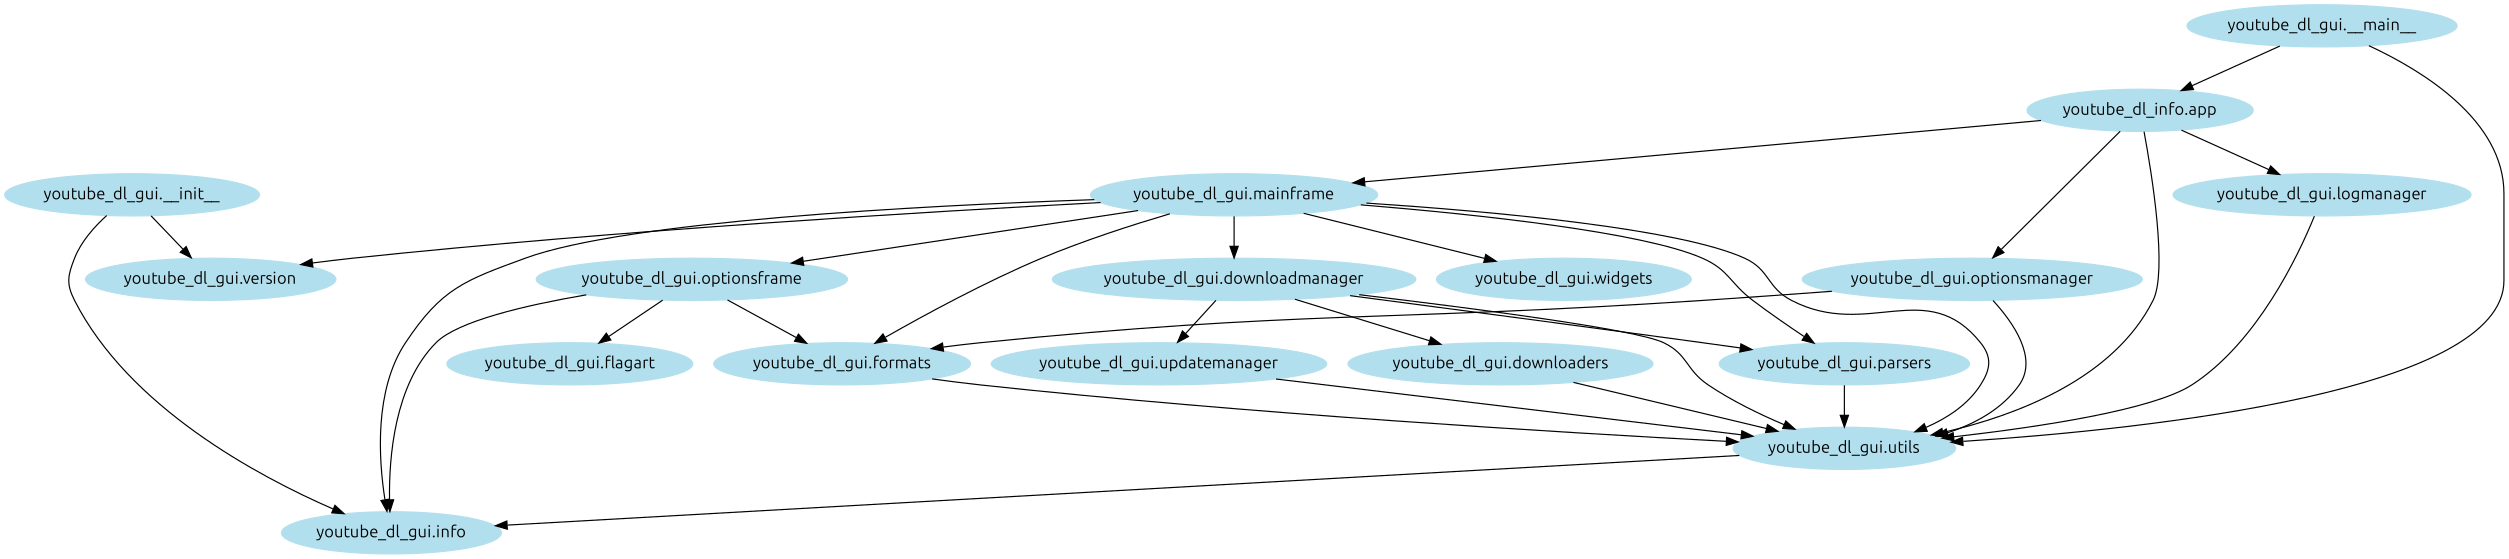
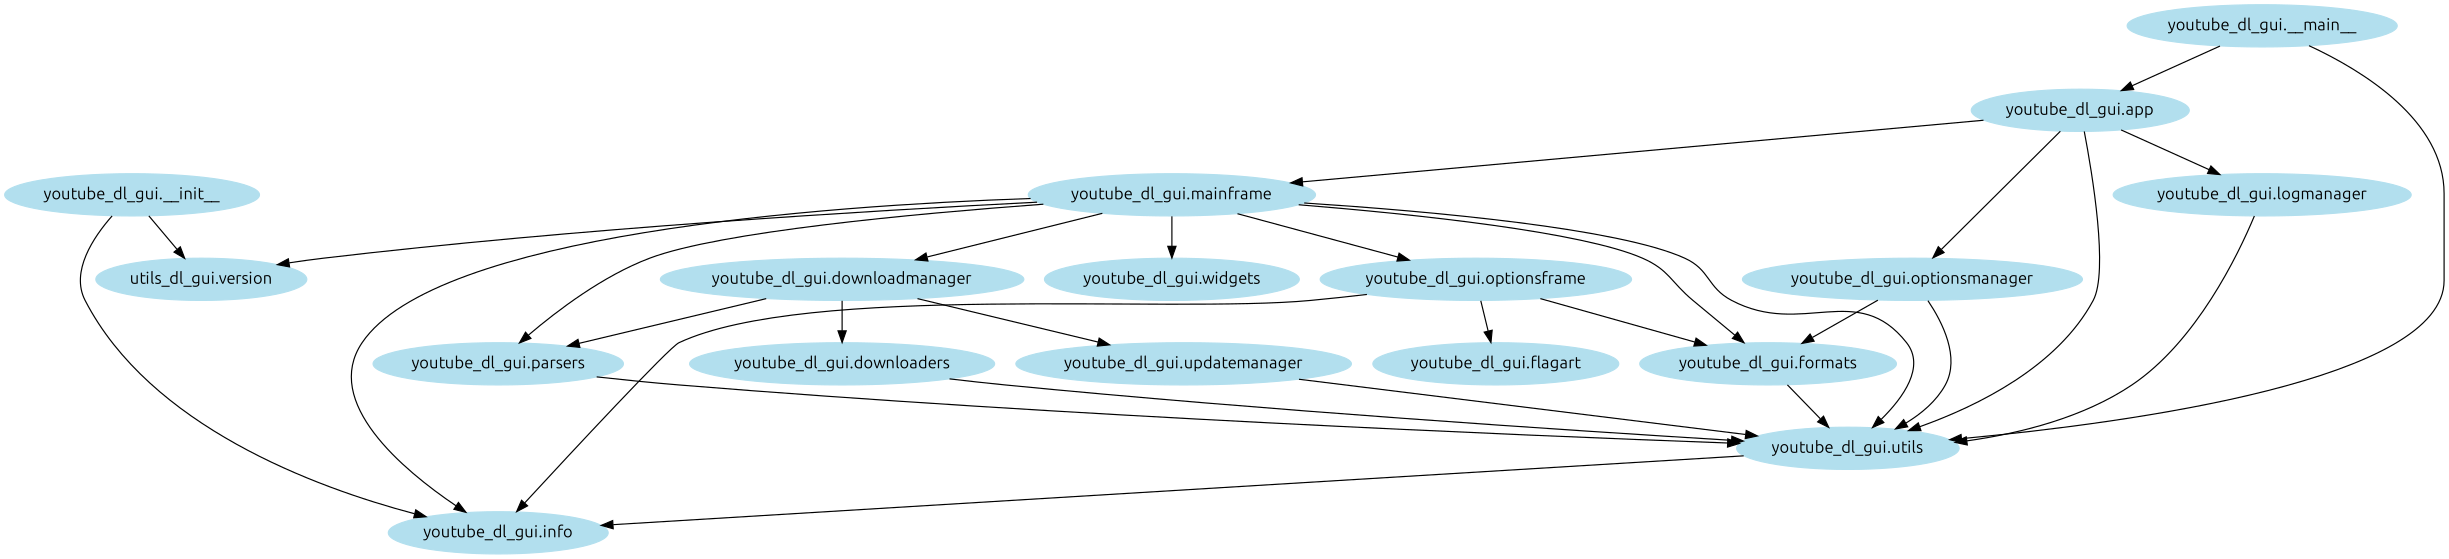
  digraph {
    fontname=Ubuntu
    node [color=lightblue2 fontname=Ubuntu style=filled]
    edge [fontname=Ubuntu]
-   "youtube_dl_gui.app" [label="youtube_dl_info.app"]
+   "youtube_dl_gui.app"
    "youtube_dl_gui.logmanager"
    "youtube_dl_gui.mainframe"
    "youtube_dl_gui.optionsmanager"
    "youtube_dl_gui.utils"
    "youtube_dl_gui.info"
    "youtube_dl_gui.downloadmanager"
    "youtube_dl_gui.parsers"
    "youtube_dl_gui.formats"
    "youtube_dl_gui.optionsframe"
-   "youtube_dl_gui.version"
+   "youtube_dl_gui.version" [label="utils_dl_gui.version"]
    "youtube_dl_gui.widgets"
    "youtube_dl_gui.updatemanager"
    "youtube_dl_gui.downloaders"
    "youtube_dl_gui.flagart"
    "youtube_dl_gui.__init__"
    "youtube_dl_gui.__main__"
    "youtube_dl_gui.app" -> "youtube_dl_gui.logmanager"
    "youtube_dl_gui.app" -> "youtube_dl_gui.mainframe"
    "youtube_dl_gui.app" -> "youtube_dl_gui.optionsmanager"
    "youtube_dl_gui.app" -> "youtube_dl_gui.utils"
    "youtube_dl_gui.logmanager" -> "youtube_dl_gui.utils"
    "youtube_dl_gui.mainframe" -> "youtube_dl_gui.utils"
    "youtube_dl_gui.mainframe" -> "youtube_dl_gui.info"
    "youtube_dl_gui.mainframe" -> "youtube_dl_gui.downloadmanager"
    "youtube_dl_gui.mainframe" -> "youtube_dl_gui.parsers"
    "youtube_dl_gui.mainframe" -> "youtube_dl_gui.formats"
    "youtube_dl_gui.mainframe" -> "youtube_dl_gui.optionsframe"
    "youtube_dl_gui.mainframe" -> "youtube_dl_gui.version"
    "youtube_dl_gui.mainframe" -> "youtube_dl_gui.widgets"
    "youtube_dl_gui.optionsmanager" -> "youtube_dl_gui.utils"
    "youtube_dl_gui.optionsmanager" -> "youtube_dl_gui.formats"
    "youtube_dl_gui.utils" -> "youtube_dl_gui.info"
-   "youtube_dl_gui.downloadmanager" -> "youtube_dl_gui.utils"
    "youtube_dl_gui.downloadmanager" -> "youtube_dl_gui.parsers"
    "youtube_dl_gui.downloadmanager" -> "youtube_dl_gui.updatemanager"
    "youtube_dl_gui.downloadmanager" -> "youtube_dl_gui.downloaders"
    "youtube_dl_gui.parsers" -> "youtube_dl_gui.utils"
    "youtube_dl_gui.formats" -> "youtube_dl_gui.utils"
    "youtube_dl_gui.optionsframe" -> "youtube_dl_gui.info"
    "youtube_dl_gui.optionsframe" -> "youtube_dl_gui.formats"
    "youtube_dl_gui.optionsframe" -> "youtube_dl_gui.flagart"
    "youtube_dl_gui.updatemanager" -> "youtube_dl_gui.utils"
    "youtube_dl_gui.downloaders" -> "youtube_dl_gui.utils"
    "youtube_dl_gui.__init__" -> "youtube_dl_gui.info"
    "youtube_dl_gui.__init__" -> "youtube_dl_gui.version"
    "youtube_dl_gui.__main__" -> "youtube_dl_gui.app"
    "youtube_dl_gui.__main__" -> "youtube_dl_gui.utils"
  }
